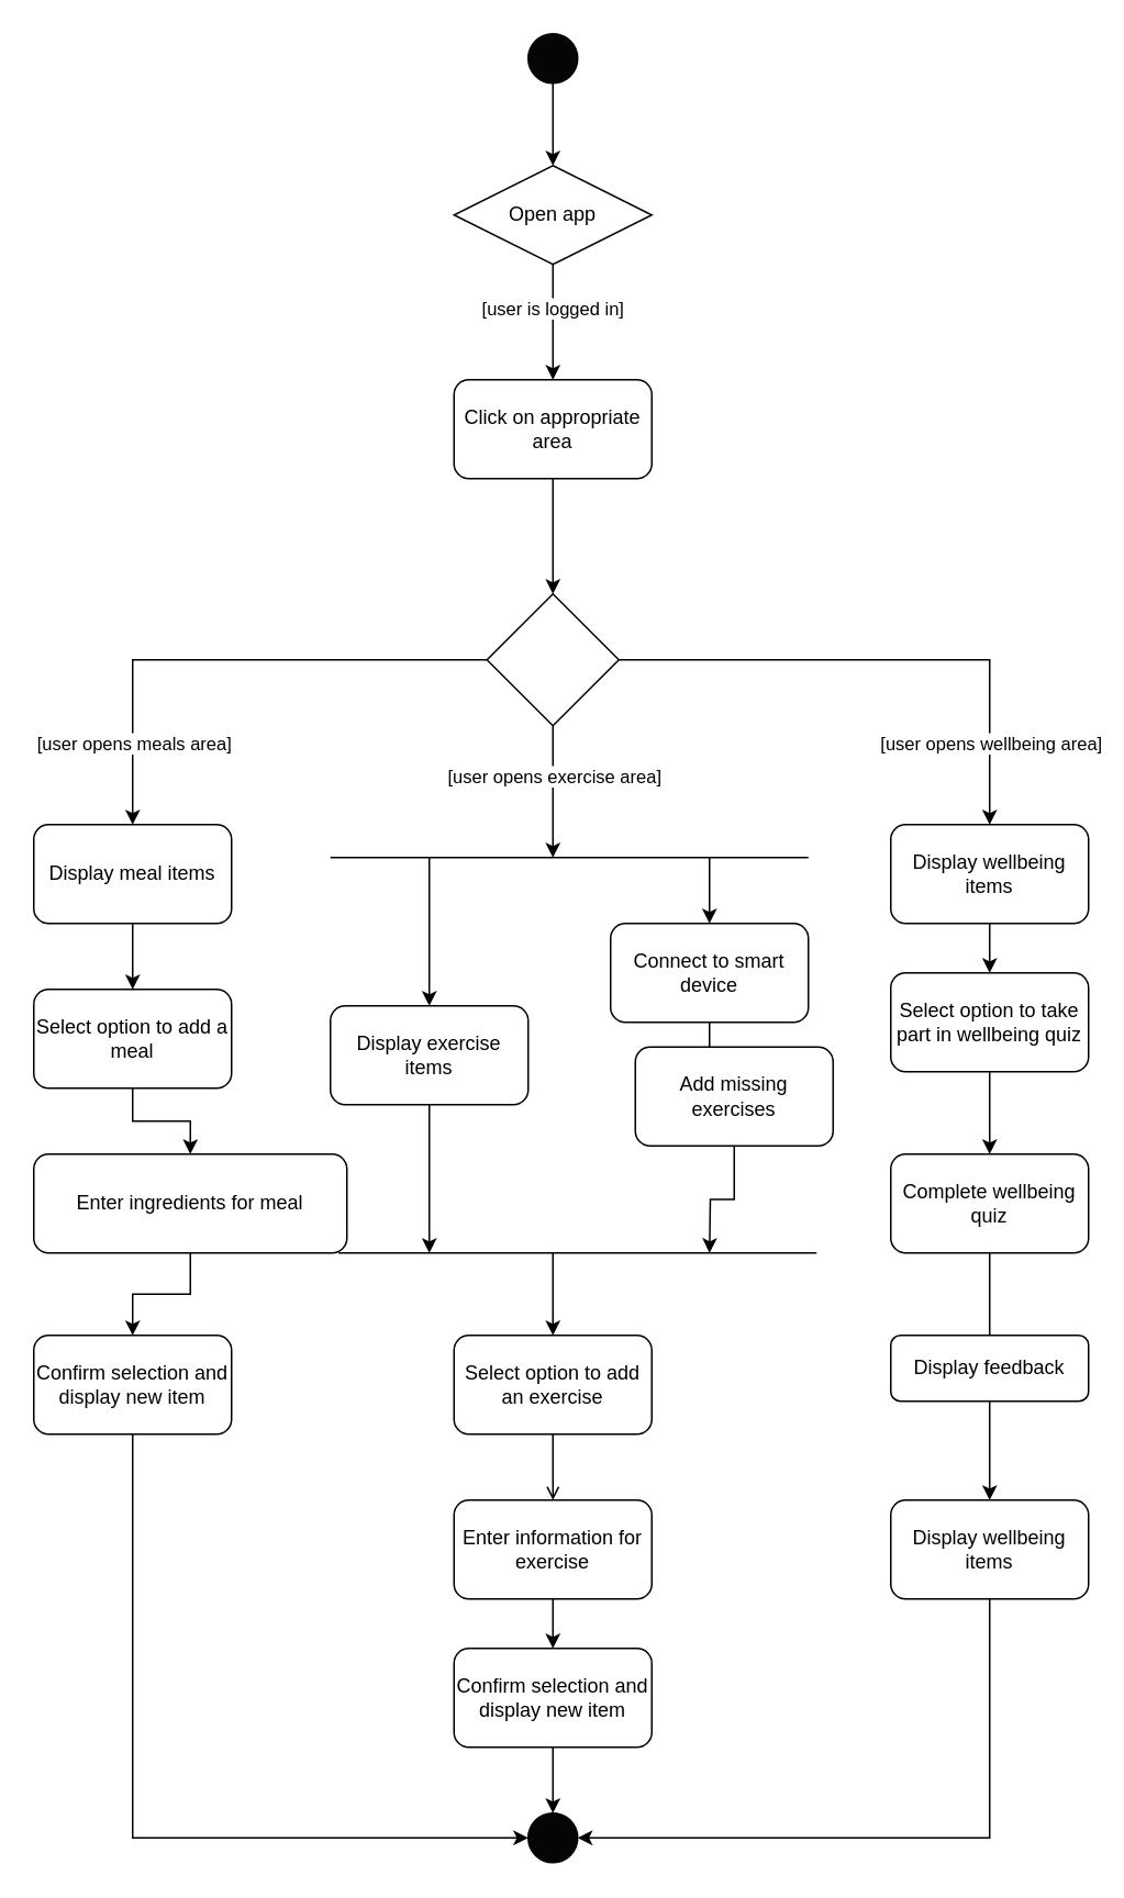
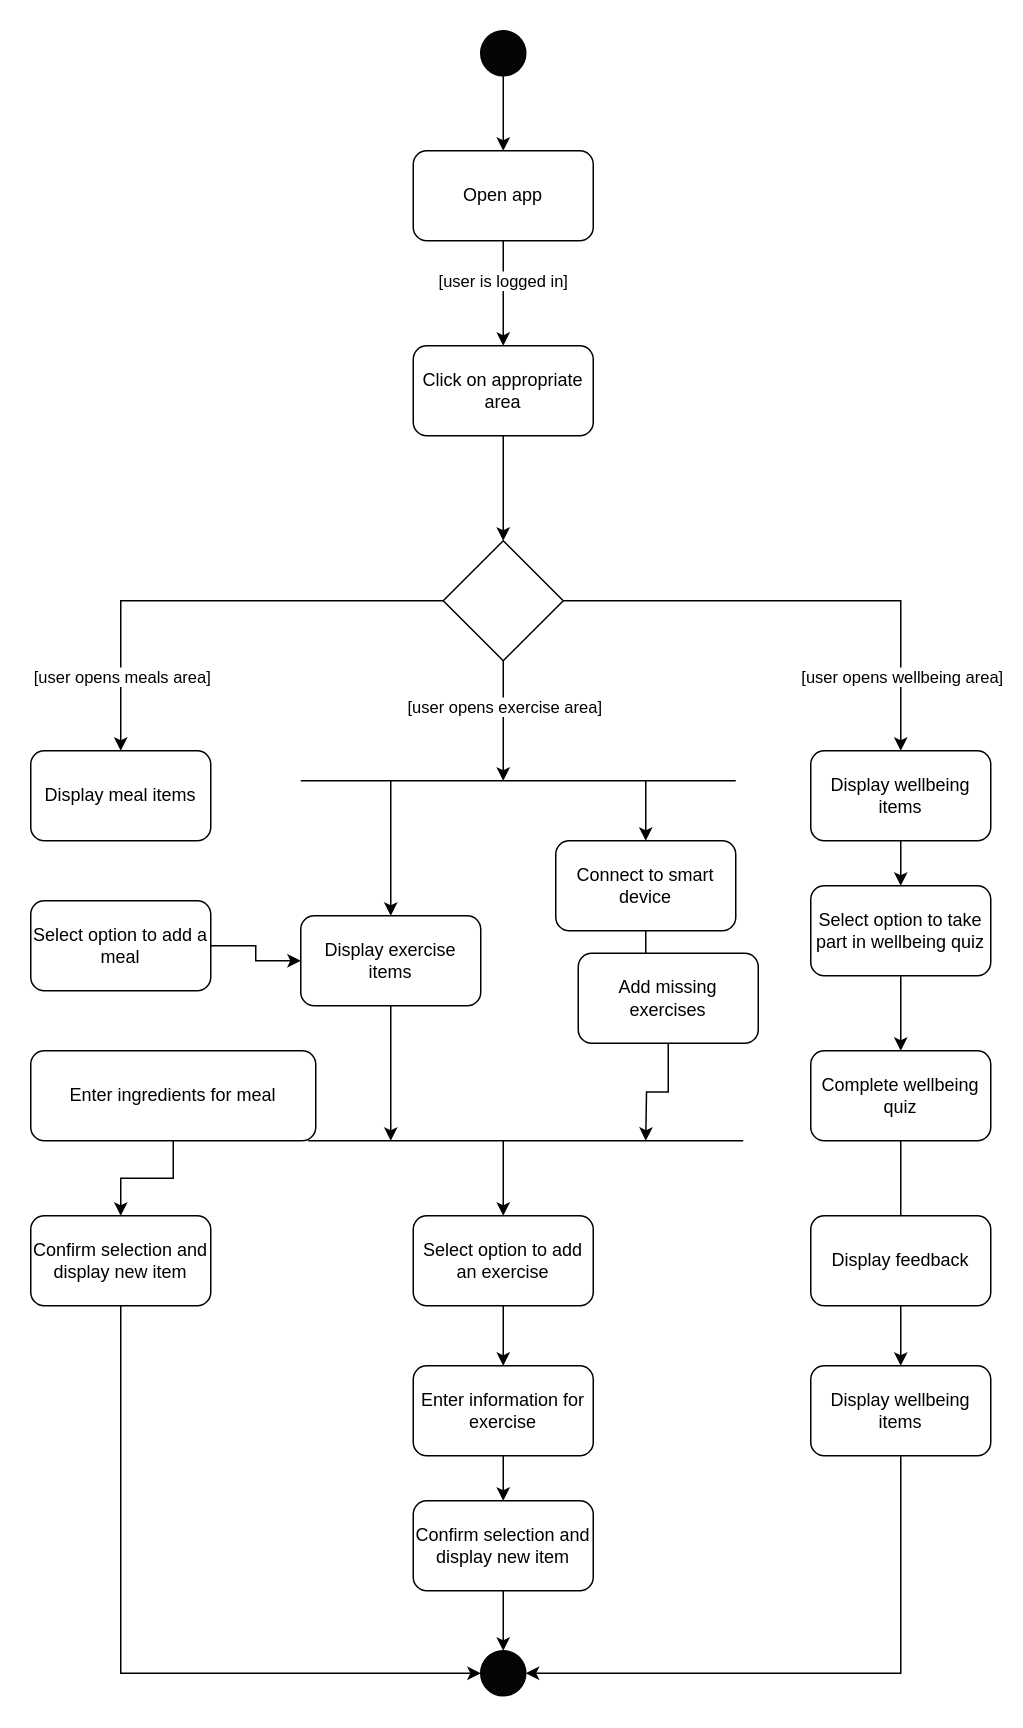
  <mxCell id="0" />
  <mxCell id="1" parent="0" />
  <mxCell id="2" value="" style="edgeStyle=orthogonalEdgeStyle;rounded=0;orthogonalLoop=1;jettySize=auto;html=1;" edge="1" parent="1" source="3" target="6"><mxGeometry relative="1" as="geometry" /></mxCell>
  <mxCell id="3" value="" style="ellipse;whiteSpace=wrap;html=1;direction=east;fillColor=#050505;" vertex="1" parent="1"><mxGeometry x="320" y="20" width="30" height="30" as="geometry" /></mxCell>
  <mxCell id="4" value="" style="edgeStyle=orthogonalEdgeStyle;rounded=0;orthogonalLoop=1;jettySize=auto;html=1;" edge="1" parent="1" source="6" target="12"><mxGeometry relative="1" as="geometry" /></mxCell>
  <mxCell id="5" value="[user is logged in]" style="edgeLabel;html=1;align=center;verticalAlign=middle;resizable=0;points=[];" vertex="1" connectable="0" parent="4"><mxGeometry x="-0.25" y="-1" relative="1" as="geometry"><mxPoint as="offset" /></mxGeometry></mxCell>
- <mxCell id="6" value="Open app" style="rhombus;whiteSpace=wrap;html=1;fillColor=#FFFFFF;" vertex="1" parent="1"><mxGeometry x="275" y="100" width="120" height="60" as="geometry" /></mxCell>
+ <mxCell id="6" value="Open app" style="rounded=1;whiteSpace=wrap;html=1;fillColor=#FFFFFF;" vertex="1" parent="1"><mxGeometry x="275" y="100" width="120" height="60" as="geometry" /></mxCell>
  <mxCell id="7" style="edgeStyle=orthogonalEdgeStyle;rounded=0;orthogonalLoop=1;jettySize=auto;html=1;entryX=0.5;entryY=0;entryDx=0;entryDy=0;" edge="1" parent="1" source="12" target="27"><mxGeometry relative="1" as="geometry"><mxPoint x="335" y="420" as="targetPoint" /></mxGeometry></mxCell>
  <mxCell id="8" style="edgeStyle=orthogonalEdgeStyle;rounded=0;orthogonalLoop=1;jettySize=auto;html=1;entryX=0.5;entryY=0;entryDx=0;entryDy=0;exitX=0;exitY=0.5;exitDx=0;exitDy=0;" edge="1" parent="1" source="27" target="14"><mxGeometry relative="1" as="geometry"><Array as="points"><mxPoint x="80" y="400" /></Array></mxGeometry></mxCell>
  <mxCell id="9" value="[user opens meals area]" style="edgeLabel;html=1;align=center;verticalAlign=middle;resizable=0;points=[];" vertex="1" connectable="0" parent="8"><mxGeometry x="0.746" y="-1" relative="1" as="geometry"><mxPoint x="1" y="-10" as="offset" /></mxGeometry></mxCell>
  <mxCell id="10" style="edgeStyle=orthogonalEdgeStyle;rounded=0;orthogonalLoop=1;jettySize=auto;html=1;entryX=0.5;entryY=0;entryDx=0;entryDy=0;exitX=1;exitY=0.5;exitDx=0;exitDy=0;" edge="1" parent="1" source="27" target="16"><mxGeometry relative="1" as="geometry"><Array as="points"><mxPoint x="600" y="400" /></Array></mxGeometry></mxCell>
  <mxCell id="11" value="[user opens wellbeing area]" style="edgeLabel;html=1;align=center;verticalAlign=middle;resizable=0;points=[];" vertex="1" connectable="0" parent="10"><mxGeometry x="0.746" y="-1" relative="1" as="geometry"><mxPoint x="1" y="-9" as="offset" /></mxGeometry></mxCell>
  <mxCell id="12" value="Click on appropriate area" style="rounded=1;whiteSpace=wrap;html=1;fillColor=#FFFFFF;" vertex="1" parent="1"><mxGeometry x="275" y="230" width="120" height="60" as="geometry" /></mxCell>
- <mxCell id="13" value="" style="edgeStyle=orthogonalEdgeStyle;rounded=0;orthogonalLoop=1;jettySize=auto;html=1;" edge="1" parent="1" source="14" target="20"><mxGeometry relative="1" as="geometry" /></mxCell>
  <mxCell id="14" value="Display meal items" style="rounded=1;whiteSpace=wrap;html=1;fillColor=#FFFFFF;" vertex="1" parent="1"><mxGeometry x="20" y="500" width="120" height="60" as="geometry" /></mxCell>
  <mxCell id="15" style="edgeStyle=orthogonalEdgeStyle;rounded=0;orthogonalLoop=1;jettySize=auto;html=1;entryX=0.5;entryY=0;entryDx=0;entryDy=0;" edge="1" parent="1" source="16" target="44"><mxGeometry relative="1" as="geometry" /></mxCell>
  <mxCell id="16" value="Display wellbeing items" style="rounded=1;whiteSpace=wrap;html=1;fillColor=#FFFFFF;" vertex="1" parent="1"><mxGeometry x="540" y="500" width="120" height="60" as="geometry" /></mxCell>
  <mxCell id="17" style="edgeStyle=orthogonalEdgeStyle;rounded=0;orthogonalLoop=1;jettySize=auto;html=1;" edge="1" parent="1" source="18"><mxGeometry relative="1" as="geometry"><mxPoint x="260" y="760" as="targetPoint" /></mxGeometry></mxCell>
  <mxCell id="18" value="Display exercise items" style="rounded=1;whiteSpace=wrap;html=1;fillColor=#FFFFFF;" vertex="1" parent="1"><mxGeometry x="200" y="610" width="120" height="60" as="geometry" /></mxCell>
- <mxCell id="19" value="" style="edgeStyle=orthogonalEdgeStyle;rounded=0;orthogonalLoop=1;jettySize=auto;html=1;" edge="1" parent="1" source="20" target="22"><mxGeometry relative="1" as="geometry" /></mxCell>
+ <mxCell id="19" value="" style="edgeStyle=orthogonalEdgeStyle;rounded=0;orthogonalLoop=1;jettySize=auto;html=1;" edge="1" parent="1" source="20" target="18"><mxGeometry relative="1" as="geometry" /></mxCell>
  <mxCell id="20" value="Select option to add a meal" style="rounded=1;whiteSpace=wrap;html=1;fillColor=#FFFFFF;" vertex="1" parent="1"><mxGeometry x="20" y="600" width="120" height="60" as="geometry" /></mxCell>
  <mxCell id="21" value="" style="edgeStyle=orthogonalEdgeStyle;rounded=0;orthogonalLoop=1;jettySize=auto;html=1;" edge="1" parent="1" source="22" target="24"><mxGeometry relative="1" as="geometry" /></mxCell>
  <mxCell id="22" value="Enter ingredients for meal" style="rounded=1;whiteSpace=wrap;html=1;fillColor=#FFFFFF;" vertex="1" parent="1"><mxGeometry x="20" y="700" width="190" height="60" as="geometry" /></mxCell>
  <mxCell id="23" style="edgeStyle=orthogonalEdgeStyle;rounded=0;orthogonalLoop=1;jettySize=auto;html=1;entryX=0;entryY=0.5;entryDx=0;entryDy=0;" edge="1" parent="1" source="24" target="51"><mxGeometry relative="1" as="geometry"><Array as="points"><mxPoint x="80" y="1115" /></Array></mxGeometry></mxCell>
  <mxCell id="24" value="Confirm selection and display new item" style="rounded=1;whiteSpace=wrap;html=1;fillColor=#FFFFFF;" vertex="1" parent="1"><mxGeometry x="20" y="810" width="120" height="60" as="geometry" /></mxCell>
  <mxCell id="25" style="edgeStyle=orthogonalEdgeStyle;rounded=0;orthogonalLoop=1;jettySize=auto;html=1;exitX=0.5;exitY=1;exitDx=0;exitDy=0;" edge="1" parent="1" source="27"><mxGeometry relative="1" as="geometry"><mxPoint x="335" y="445" as="sourcePoint" /><mxPoint x="335" y="520" as="targetPoint" /><Array as="points"><mxPoint x="335" y="510" /><mxPoint x="335" y="510" /></Array></mxGeometry></mxCell>
  <mxCell id="26" value="[user opens exercise area]" style="edgeLabel;html=1;align=center;verticalAlign=middle;resizable=0;points=[];" vertex="1" connectable="0" parent="25"><mxGeometry x="-0.602" y="-1" relative="1" as="geometry"><mxPoint x="1" y="14" as="offset" /></mxGeometry></mxCell>
  <mxCell id="27" value="" style="rhombus;whiteSpace=wrap;html=1;" vertex="1" parent="1"><mxGeometry x="295" y="360" width="80" height="80" as="geometry" /></mxCell>
- <mxCell id="28" value="" style="edgeStyle=orthogonalEdgeStyle;rounded=0;orthogonalLoop=1;jettySize=auto;html=1;endArrow=open;" edge="1" parent="1" source="29" target="31"><mxGeometry relative="1" as="geometry" /></mxCell>
+ <mxCell id="28" value="" style="edgeStyle=orthogonalEdgeStyle;rounded=0;orthogonalLoop=1;jettySize=auto;html=1;" edge="1" parent="1" source="29" target="31"><mxGeometry relative="1" as="geometry" /></mxCell>
  <mxCell id="29" value="Select option to add an exercise" style="rounded=1;whiteSpace=wrap;html=1;fillColor=#FFFFFF;" vertex="1" parent="1"><mxGeometry x="275" y="810" width="120" height="60" as="geometry" /></mxCell>
  <mxCell id="30" style="edgeStyle=orthogonalEdgeStyle;rounded=0;orthogonalLoop=1;jettySize=auto;html=1;entryX=0.5;entryY=0;entryDx=0;entryDy=0;" edge="1" parent="1" source="31" target="42"><mxGeometry relative="1" as="geometry" /></mxCell>
  <mxCell id="31" value="Enter information for exercise" style="rounded=1;whiteSpace=wrap;html=1;fillColor=#FFFFFF;" vertex="1" parent="1"><mxGeometry x="275" y="910" width="120" height="60" as="geometry" /></mxCell>
  <mxCell id="32" value="" style="edgeStyle=orthogonalEdgeStyle;rounded=0;orthogonalLoop=1;jettySize=auto;html=1;" edge="1" parent="1" source="33" target="35"><mxGeometry relative="1" as="geometry" /></mxCell>
  <mxCell id="33" value="Connect to smart device" style="rounded=1;whiteSpace=wrap;html=1;fillColor=#FFFFFF;" vertex="1" parent="1"><mxGeometry x="370" y="560" width="120" height="60" as="geometry" /></mxCell>
  <mxCell id="34" style="edgeStyle=orthogonalEdgeStyle;rounded=0;orthogonalLoop=1;jettySize=auto;html=1;" edge="1" parent="1" source="35"><mxGeometry relative="1" as="geometry"><mxPoint x="430" y="760" as="targetPoint" /></mxGeometry></mxCell>
  <mxCell id="35" value="Add missing exercises" style="rounded=1;whiteSpace=wrap;html=1;fillColor=#FFFFFF;" vertex="1" parent="1"><mxGeometry x="385" y="635" width="120" height="60" as="geometry" /></mxCell>
  <mxCell id="36" value="" style="endArrow=none;html=1;rounded=0;" edge="1" parent="1"><mxGeometry width="50" height="50" relative="1" as="geometry"><mxPoint x="200" y="520" as="sourcePoint" /><mxPoint x="490" y="520" as="targetPoint" /></mxGeometry></mxCell>
  <mxCell id="37" value="" style="endArrow=classic;html=1;rounded=0;entryX=0.5;entryY=0;entryDx=0;entryDy=0;" edge="1" parent="1" target="18"><mxGeometry width="50" height="50" relative="1" as="geometry"><mxPoint x="260" y="520" as="sourcePoint" /><mxPoint x="390" y="560" as="targetPoint" /></mxGeometry></mxCell>
  <mxCell id="38" value="" style="endArrow=classic;html=1;rounded=0;entryX=0.5;entryY=0;entryDx=0;entryDy=0;" edge="1" parent="1" target="33"><mxGeometry width="50" height="50" relative="1" as="geometry"><mxPoint x="430" y="520" as="sourcePoint" /><mxPoint x="270" y="560" as="targetPoint" /></mxGeometry></mxCell>
  <mxCell id="39" value="" style="endArrow=none;html=1;rounded=0;" edge="1" parent="1"><mxGeometry width="50" height="50" relative="1" as="geometry"><mxPoint x="205" y="760" as="sourcePoint" /><mxPoint x="495" y="760" as="targetPoint" /></mxGeometry></mxCell>
  <mxCell id="40" value="" style="endArrow=classic;html=1;rounded=0;entryX=0.5;entryY=0;entryDx=0;entryDy=0;" edge="1" parent="1" target="29"><mxGeometry width="50" height="50" relative="1" as="geometry"><mxPoint x="335" y="760" as="sourcePoint" /><mxPoint x="360" y="790" as="targetPoint" /></mxGeometry></mxCell>
  <mxCell id="41" value="" style="edgeStyle=orthogonalEdgeStyle;rounded=0;orthogonalLoop=1;jettySize=auto;html=1;" edge="1" parent="1" source="42" target="51"><mxGeometry relative="1" as="geometry" /></mxCell>
  <mxCell id="42" value="Confirm selection and display new item" style="rounded=1;whiteSpace=wrap;html=1;fillColor=#FFFFFF;" vertex="1" parent="1"><mxGeometry x="275" y="1000" width="120" height="60" as="geometry" /></mxCell>
  <mxCell id="43" style="edgeStyle=orthogonalEdgeStyle;rounded=0;orthogonalLoop=1;jettySize=auto;html=1;entryX=0.5;entryY=0;entryDx=0;entryDy=0;" edge="1" parent="1" source="44" target="46"><mxGeometry relative="1" as="geometry" /></mxCell>
  <mxCell id="44" value="Select option to take part in wellbeing quiz" style="rounded=1;whiteSpace=wrap;html=1;fillColor=#FFFFFF;" vertex="1" parent="1"><mxGeometry x="540" y="590" width="120" height="60" as="geometry" /></mxCell>
  <mxCell id="45" style="edgeStyle=orthogonalEdgeStyle;rounded=0;orthogonalLoop=1;jettySize=auto;html=1;entryX=0.5;entryY=0;entryDx=0;entryDy=0;endArrow=none;" edge="1" parent="1" source="46" target="48"><mxGeometry relative="1" as="geometry"><mxPoint x="600" y="780" as="targetPoint" /></mxGeometry></mxCell>
  <mxCell id="46" value="Complete wellbeing quiz" style="rounded=1;whiteSpace=wrap;html=1;fillColor=#FFFFFF;" vertex="1" parent="1"><mxGeometry x="540" y="700" width="120" height="60" as="geometry" /></mxCell>
  <mxCell id="47" value="" style="edgeStyle=orthogonalEdgeStyle;rounded=0;orthogonalLoop=1;jettySize=auto;html=1;" edge="1" parent="1" source="48" target="50"><mxGeometry relative="1" as="geometry" /></mxCell>
- <mxCell id="48" value="Display feedback" style="rounded=1;whiteSpace=wrap;html=1;fillColor=#FFFFFF;" vertex="1" parent="1"><mxGeometry x="540" y="810" width="120" height="40" as="geometry" /></mxCell>
+ <mxCell id="48" value="Display feedback" style="rounded=1;whiteSpace=wrap;html=1;fillColor=#FFFFFF;" vertex="1" parent="1"><mxGeometry x="540" y="810" width="120" height="60" as="geometry" /></mxCell>
  <mxCell id="49" style="edgeStyle=orthogonalEdgeStyle;rounded=0;orthogonalLoop=1;jettySize=auto;html=1;entryX=1;entryY=0.5;entryDx=0;entryDy=0;" edge="1" parent="1" source="50" target="51"><mxGeometry relative="1" as="geometry"><Array as="points"><mxPoint x="600" y="1115" /></Array></mxGeometry></mxCell>
  <mxCell id="50" value="Display wellbeing items" style="rounded=1;whiteSpace=wrap;html=1;fillColor=#FFFFFF;" vertex="1" parent="1"><mxGeometry x="540" y="910" width="120" height="60" as="geometry" /></mxCell>
  <mxCell id="51" value="" style="ellipse;whiteSpace=wrap;html=1;direction=east;fillColor=#050505;" vertex="1" parent="1"><mxGeometry x="320" y="1100" width="30" height="30" as="geometry" /></mxCell>
